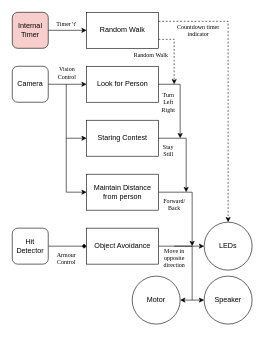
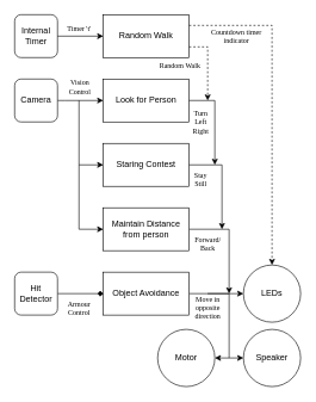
  <mxCell id="0" />
  <mxCell id="1" parent="0" />
  <mxCell id="2" value="" style="edgeStyle=orthogonalEdgeStyle;rounded=0;orthogonalLoop=1;jettySize=auto;html=1;endArrow=classic;endFill=1;endSize=6;exitX=1;exitY=0.5;exitDx=0;exitDy=0;entryX=1;entryY=0.5;entryDx=0;entryDy=0;" edge="1" parent="1" source="3" target="14"><mxGeometry relative="1" as="geometry"><Array as="points"><mxPoint x="320" y="410" /><mxPoint x="320" y="500" /></Array></mxGeometry></mxCell>
  <mxCell id="3" value="Object Avoidance" style="rounded=0;whiteSpace=wrap;html=1;" vertex="1" parent="1"><mxGeometry x="144" y="380" width="120" height="60" as="geometry" /></mxCell>
  <mxCell id="4" value="Random Walk" style="rounded=0;whiteSpace=wrap;html=1;" vertex="1" parent="1"><mxGeometry x="144" y="20" width="120" height="60" as="geometry" /></mxCell>
  <mxCell id="5" value="Staring Contest" style="rounded=0;whiteSpace=wrap;html=1;" vertex="1" parent="1"><mxGeometry x="144" y="200" width="120" height="60" as="geometry" /></mxCell>
  <mxCell id="6" value="&lt;div style=&quot;font-size: 10px;&quot;&gt;&lt;font style=&quot;font-size: 10px;&quot; face=&quot;Lucida Console&quot;&gt;Forward/&lt;/font&gt;&lt;/div&gt;&lt;div style=&quot;font-size: 10px;&quot;&gt;&lt;font style=&quot;font-size: 10px;&quot; face=&quot;Lucida Console&quot;&gt;Back&lt;br&gt;&lt;/font&gt;&lt;/div&gt;" style="edgeStyle=orthogonalEdgeStyle;rounded=0;orthogonalLoop=1;jettySize=auto;html=1;exitX=1;exitY=0.5;exitDx=0;exitDy=0;endArrow=classic;endFill=1;endSize=6;" edge="1" parent="1" source="7"><mxGeometry x="-0.644" y="-20" relative="1" as="geometry"><mxPoint x="320" y="410" as="targetPoint" /><Array as="points"><mxPoint x="320" y="320" /><mxPoint x="320" y="410" /></Array><mxPoint as="offset" /></mxGeometry></mxCell>
  <mxCell id="7" value="Maintain Distance from person" style="rounded=0;whiteSpace=wrap;html=1;" vertex="1" parent="1"><mxGeometry x="144" y="290" width="120" height="60" as="geometry" /></mxCell>
  <mxCell id="8" value="Look for Person" style="rounded=0;whiteSpace=wrap;html=1;" vertex="1" parent="1"><mxGeometry x="144" y="110" width="120" height="60" as="geometry" /></mxCell>
  <mxCell id="9" style="edgeStyle=orthogonalEdgeStyle;rounded=0;orthogonalLoop=1;jettySize=auto;html=1;entryX=0;entryY=0.5;entryDx=0;entryDy=0;exitX=1;exitY=0.5;exitDx=0;exitDy=0;" edge="1" parent="1" source="15" target="8"><mxGeometry relative="1" as="geometry"><mxPoint x="0" y="320" as="sourcePoint" /><Array as="points"><mxPoint x="90" y="140" /><mxPoint x="90" y="140" /></Array></mxGeometry></mxCell>
  <mxCell id="10" value="&lt;div style=&quot;font-size: 10px;&quot;&gt;&lt;font style=&quot;font-size: 10px;&quot; face=&quot;Lucida Console&quot;&gt;Armour&lt;/font&gt;&lt;/div&gt;&lt;div style=&quot;font-size: 10px;&quot;&gt;&lt;font style=&quot;font-size: 10px;&quot; face=&quot;Lucida Console&quot;&gt;Control&lt;/font&gt;&lt;/div&gt;" style="edgeStyle=orthogonalEdgeStyle;rounded=0;orthogonalLoop=1;jettySize=auto;html=1;exitX=1;exitY=0.5;exitDx=0;exitDy=0;entryX=0;entryY=0.5;entryDx=0;entryDy=0;endArrow=diamond;" edge="1" parent="1" source="16" target="3"><mxGeometry x="-0.062" y="-20" relative="1" as="geometry"><mxPoint x="0" y="410" as="sourcePoint" /><mxPoint as="offset" /></mxGeometry></mxCell>
  <mxCell id="11" value="" style="endArrow=classic;html=1;rounded=0;entryX=0;entryY=0.5;entryDx=0;entryDy=0;" edge="1" parent="1" target="5"><mxGeometry width="50" height="50" relative="1" as="geometry"><mxPoint x="110" y="230" as="sourcePoint" /><mxPoint x="50" y="140" as="targetPoint" /></mxGeometry></mxCell>
  <mxCell id="12" value="" style="endArrow=classic;html=1;rounded=0;entryX=0;entryY=0.5;entryDx=0;entryDy=0;" edge="1" parent="1" target="7"><mxGeometry width="50" height="50" relative="1" as="geometry"><mxPoint x="110" y="140" as="sourcePoint" /><mxPoint x="130" y="310" as="targetPoint" /><Array as="points"><mxPoint x="110" y="320" /></Array></mxGeometry></mxCell>
  <mxCell id="13" value="&lt;div style=&quot;font-size: 10px;&quot;&gt;&lt;font style=&quot;font-size: 10px;&quot;&gt;Vision&lt;/font&gt;&lt;/div&gt;&lt;div style=&quot;font-size: 10px;&quot;&gt;&lt;font style=&quot;font-size: 10px;&quot;&gt;Control&lt;/font&gt;&lt;/div&gt;" style="edgeLabel;html=1;align=center;verticalAlign=middle;resizable=0;points=[];fontFamily=Lucida Console;" vertex="1" connectable="0" parent="12"><mxGeometry x="-0.281" y="-2" relative="1" as="geometry"><mxPoint x="2" y="-97" as="offset" /></mxGeometry></mxCell>
  <mxCell id="14" value="Motor" style="ellipse;whiteSpace=wrap;html=1;" vertex="1" parent="1"><mxGeometry x="220" y="460" width="80" height="80" as="geometry" /></mxCell>
  <mxCell id="15" value="Camera" style="rounded=1;whiteSpace=wrap;html=1;" vertex="1" parent="1"><mxGeometry x="20" y="110" width="60" height="60" as="geometry" /></mxCell>
  <mxCell id="16" value="Hit Detector" style="rounded=1;whiteSpace=wrap;html=1;" vertex="1" parent="1"><mxGeometry x="20" y="380" width="60" height="60" as="geometry" /></mxCell>
  <mxCell id="17" value="LEDs" style="ellipse;whiteSpace=wrap;html=1;aspect=fixed;" vertex="1" parent="1"><mxGeometry x="340" y="370" width="80" height="80" as="geometry" /></mxCell>
  <mxCell id="18" value="Speaker" style="ellipse;whiteSpace=wrap;html=1;" vertex="1" parent="1"><mxGeometry x="340" y="460" width="80" height="80" as="geometry" /></mxCell>
- <mxCell id="19" value="Internal Timer" style="rounded=1;whiteSpace=wrap;html=1;fillColor=#f8cecc;" vertex="1" parent="1"><mxGeometry x="20" y="20" width="60" height="60" as="geometry" /></mxCell>
+ <mxCell id="19" value="Internal Timer" style="rounded=1;whiteSpace=wrap;html=1;" vertex="1" parent="1"><mxGeometry x="20" y="20" width="60" height="60" as="geometry" /></mxCell>
  <mxCell id="20" value="&lt;font style=&quot;font-size: 10px;&quot; face=&quot;Lucida Console&quot;&gt;Timer 't'&lt;/font&gt;" style="endArrow=classic;html=1;rounded=0;exitX=1;exitY=0.5;exitDx=0;exitDy=0;entryX=0;entryY=0.5;entryDx=0;entryDy=0;" edge="1" parent="1" source="19" target="4"><mxGeometry x="-0.062" y="10" width="50" height="50" relative="1" as="geometry"><mxPoint x="490" y="270" as="sourcePoint" /><mxPoint x="540" y="220" as="targetPoint" /><mxPoint as="offset" /></mxGeometry></mxCell>
  <mxCell id="21" value="" style="endArrow=classic;html=1;rounded=0;endSize=6;entryX=0;entryY=0.5;entryDx=0;entryDy=0;" edge="1" parent="1" target="18"><mxGeometry width="50" height="50" relative="1" as="geometry"><mxPoint x="320" y="500" as="sourcePoint" /><mxPoint x="330" y="270" as="targetPoint" /><Array as="points" /></mxGeometry></mxCell>
  <mxCell id="22" value="" style="endArrow=classic;html=1;rounded=0;endSize=6;entryX=0;entryY=0.5;entryDx=0;entryDy=0;" edge="1" parent="1" target="17"><mxGeometry width="50" height="50" relative="1" as="geometry"><mxPoint x="290" y="410" as="sourcePoint" /><mxPoint x="330" y="250" as="targetPoint" /><Array as="points" /></mxGeometry></mxCell>
  <mxCell id="23" value="&lt;div style=&quot;font-size: 10px;&quot;&gt;&lt;font style=&quot;font-size: 10px;&quot; face=&quot;Lucida Console&quot;&gt;Countdown timer&lt;/font&gt;&lt;/div&gt;&lt;div style=&quot;font-size: 10px;&quot;&gt;&lt;font style=&quot;font-size: 10px;&quot; face=&quot;Lucida Console&quot;&gt;indicator&lt;br&gt;&lt;/font&gt;&lt;/div&gt;" style="endArrow=classic;dashed=1;html=1;rounded=0;endSize=6;exitX=1;exitY=0.25;exitDx=0;exitDy=0;entryX=0.5;entryY=0;entryDx=0;entryDy=0;endFill=1;" edge="1" parent="1" source="4" target="17"><mxGeometry x="-0.707" y="-15" width="50" height="50" relative="1" as="geometry"><mxPoint x="360" y="90" as="sourcePoint" /><mxPoint x="410" y="40" as="targetPoint" /><Array as="points"><mxPoint x="380" y="35" /></Array><mxPoint as="offset" /></mxGeometry></mxCell>
  <mxCell id="24" value="&lt;div style=&quot;font-size: 10px;&quot;&gt;&lt;font style=&quot;font-size: 10px;&quot;&gt;&lt;span style=&quot;background-color: rgb(255, 255, 255);&quot;&gt;&lt;font style=&quot;font-size: 10px;&quot; face=&quot;Lucida Console&quot;&gt;Stay&lt;/font&gt;&lt;/span&gt;&lt;/font&gt;&lt;/div&gt;&lt;div style=&quot;font-size: 10px;&quot;&gt;&lt;font style=&quot;font-size: 10px;&quot;&gt;&lt;span style=&quot;background-color: rgb(255, 255, 255);&quot;&gt;&lt;font style=&quot;font-size: 10px;&quot; face=&quot;Lucida Console&quot;&gt;Still&lt;br&gt;&lt;/font&gt;&lt;/span&gt;&lt;/font&gt;&lt;/div&gt;" style="endArrow=classic;html=1;rounded=0;endSize=6;exitX=1;exitY=0.5;exitDx=0;exitDy=0;" edge="1" parent="1" source="5"><mxGeometry x="-0.765" y="-20" width="50" height="50" relative="1" as="geometry"><mxPoint x="310" y="250" as="sourcePoint" /><mxPoint x="310" y="320" as="targetPoint" /><Array as="points"><mxPoint x="310" y="230" /></Array><mxPoint as="offset" /></mxGeometry></mxCell>
  <mxCell id="25" value="&lt;div style=&quot;font-size: 10px;&quot;&gt;&lt;font style=&quot;font-size: 10px;&quot; face=&quot;Lucida Console&quot;&gt;Turn&lt;/font&gt;&lt;/div&gt;&lt;div style=&quot;font-size: 10px;&quot;&gt;&lt;font style=&quot;font-size: 10px;&quot; face=&quot;Lucida Console&quot;&gt;Left&lt;/font&gt;&lt;/div&gt;&lt;div style=&quot;font-size: 10px;&quot;&gt;&lt;font style=&quot;font-size: 10px;&quot; face=&quot;Lucida Console&quot;&gt;Right&lt;/font&gt;&lt;/div&gt;" style="endArrow=classic;html=1;rounded=0;endSize=6;exitX=1;exitY=0.5;exitDx=0;exitDy=0;" edge="1" parent="1" source="8"><mxGeometry x="0.048" y="-20" width="50" height="50" relative="1" as="geometry"><mxPoint x="290" y="140" as="sourcePoint" /><mxPoint x="300" y="230" as="targetPoint" /><Array as="points"><mxPoint x="300" y="140" /></Array><mxPoint as="offset" /></mxGeometry></mxCell>
  <mxCell id="26" value="" style="endArrow=classic;dashed=1;html=1;rounded=0;endSize=6;exitX=1;exitY=0.75;exitDx=0;exitDy=0;endFill=1;" edge="1" parent="1" source="4"><mxGeometry width="50" height="50" relative="1" as="geometry"><mxPoint x="274" y="60" as="sourcePoint" /><mxPoint x="290" y="140" as="targetPoint" /><Array as="points"><mxPoint x="290" y="65" /></Array></mxGeometry></mxCell>
  <mxCell id="27" value="Random Walk" style="edgeLabel;html=1;align=center;verticalAlign=middle;resizable=0;points=[];fontSize=10;fontFamily=Lucida Console;" vertex="1" connectable="0" parent="26"><mxGeometry x="-0.128" relative="1" as="geometry"><mxPoint x="-40" y="7" as="offset" /></mxGeometry></mxCell>
  <mxCell id="28" value="&lt;div style=&quot;&quot;&gt;&lt;font style=&quot;font-size: 10px;&quot;&gt;Move in&lt;/font&gt;&lt;/div&gt;&lt;div style=&quot;&quot;&gt;&lt;font style=&quot;font-size: 10px;&quot;&gt;opposite&lt;/font&gt;&lt;/div&gt;&lt;div style=&quot;&quot;&gt;&lt;font style=&quot;font-size: 10px;&quot;&gt;direction&lt;br&gt;&lt;/font&gt;&lt;/div&gt;" style="text;html=1;align=center;verticalAlign=middle;resizable=0;points=[];autosize=1;strokeColor=none;fillColor=none;fontSize=10;fontFamily=Lucida Console;" vertex="1" parent="1"><mxGeometry x="250" y="405" width="80" height="50" as="geometry" /></mxCell>
